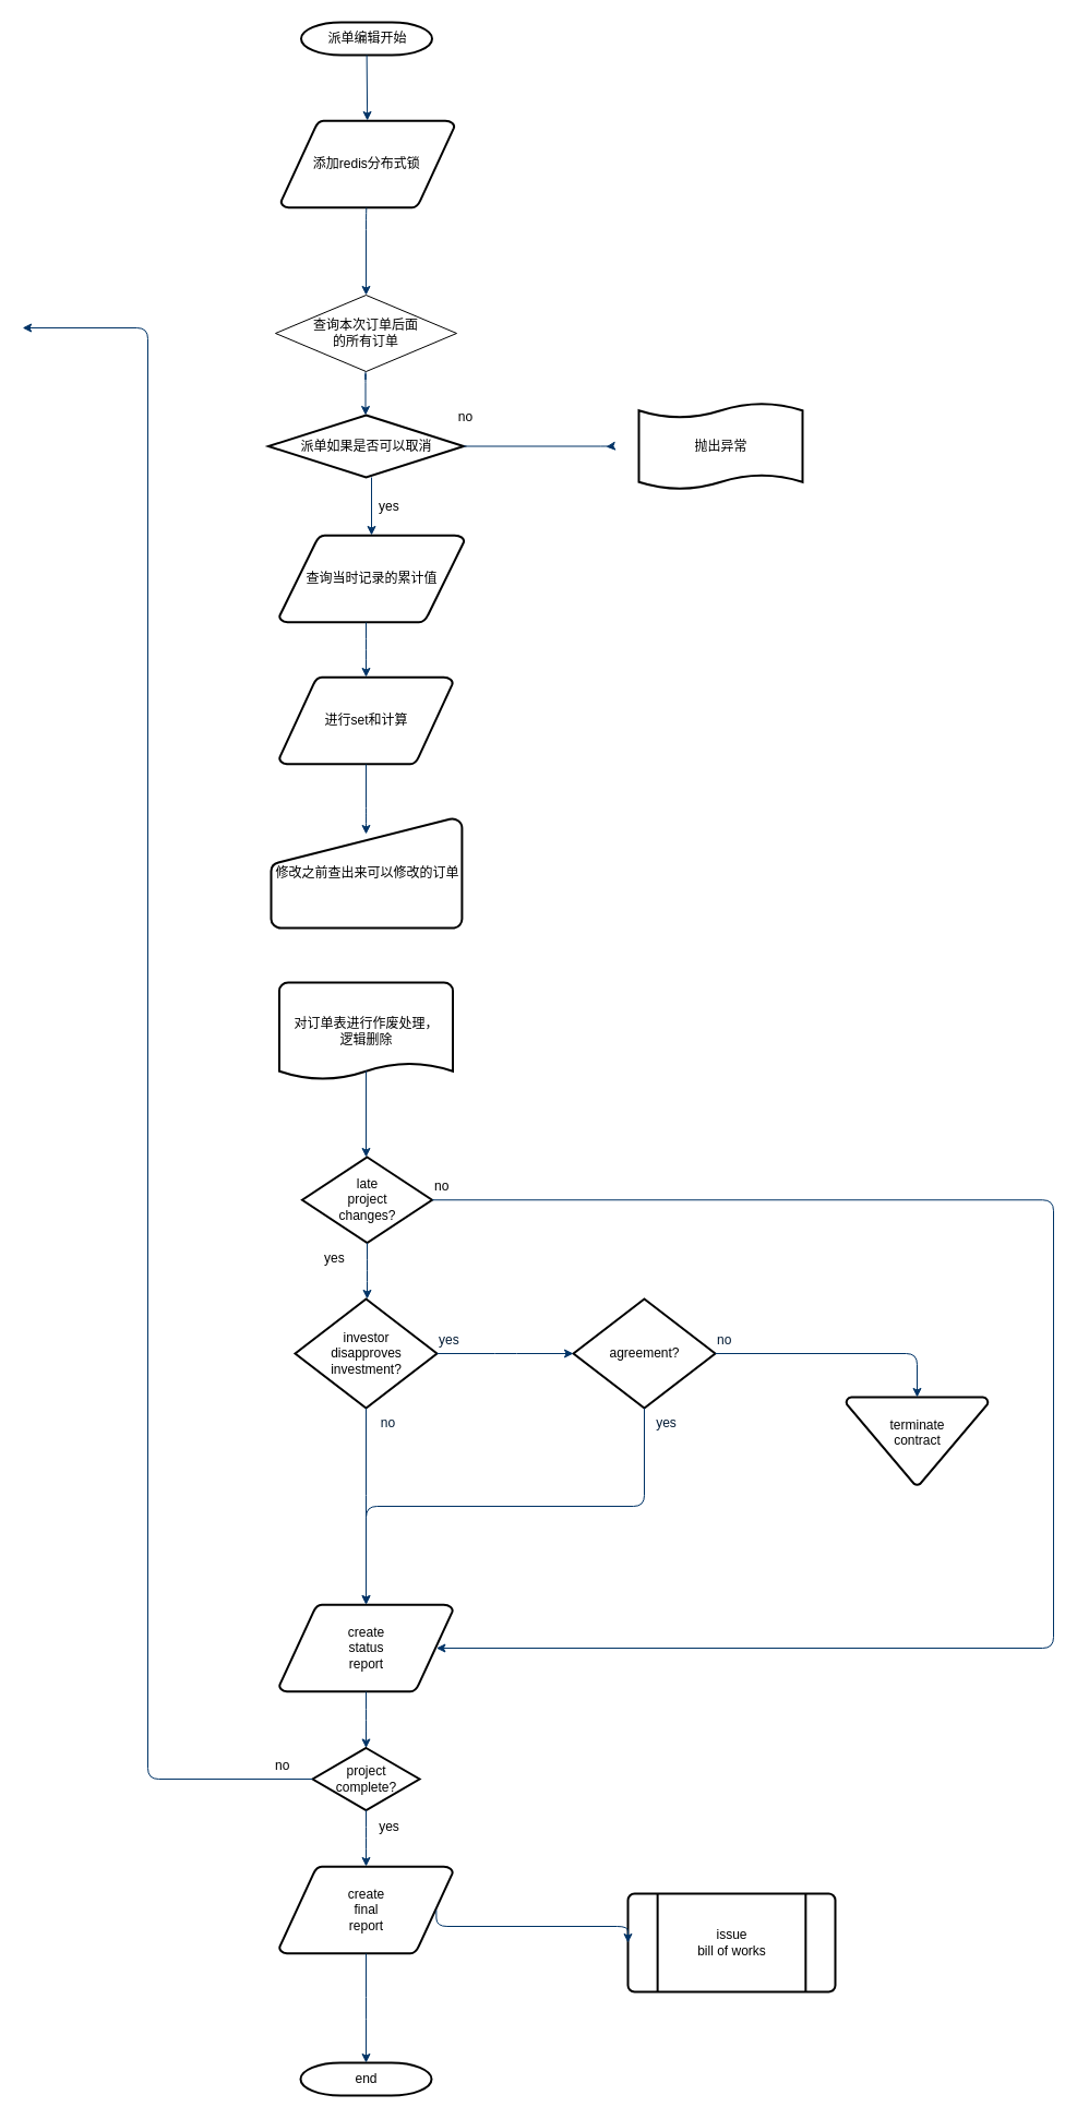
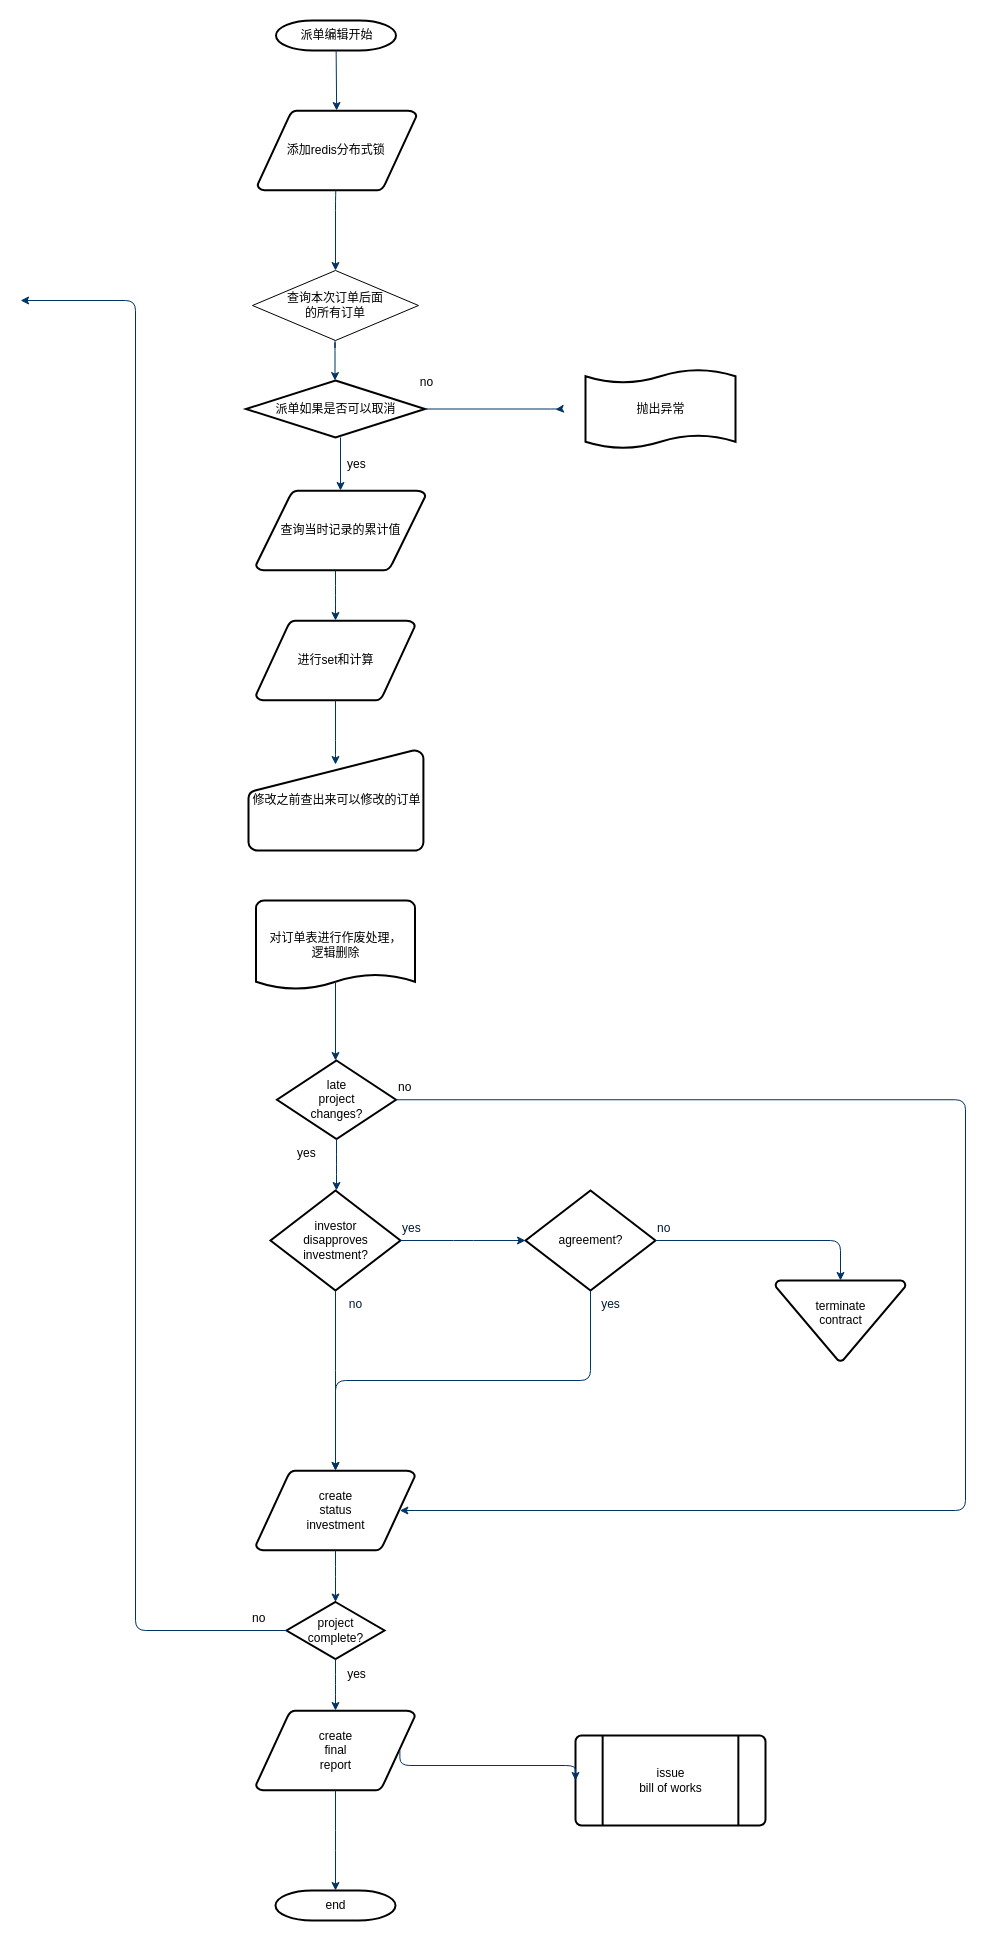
  <mxCell id="0" />
  <mxCell id="1" parent="0" />
  <mxCell id="2" value="派单编辑开始" style="shape=mxgraph.flowchart.terminator;strokeWidth=2;gradientColor=none;gradientDirection=north;fontStyle=0;html=1;" parent="1" vertex="1"><mxGeometry x="275.5" y="20" width="120" height="30" as="geometry" /></mxCell>
  <mxCell id="3" value="添加redis分布式锁&amp;nbsp;" style="shape=mxgraph.flowchart.data;strokeWidth=2;gradientColor=none;gradientDirection=north;fontStyle=0;html=1;" parent="1" vertex="1"><mxGeometry x="257" y="110" width="159" height="80" as="geometry" /></mxCell>
  <mxCell id="4" value="查询当时记录的累计值" style="shape=mxgraph.flowchart.data;strokeWidth=2;gradientColor=none;gradientDirection=north;fontStyle=0;html=1;" parent="1" vertex="1"><mxGeometry x="255.5" y="490" width="169.5" height="80" as="geometry" /></mxCell>
  <mxCell id="5" value="派单如果是否可以取消&lt;br&gt;" style="shape=mxgraph.flowchart.decision;strokeWidth=2;gradientColor=none;gradientDirection=north;fontStyle=0;html=1;" parent="1" vertex="1"><mxGeometry x="245.5" y="380" width="179" height="57" as="geometry" /></mxCell>
  <mxCell id="6" style="fontStyle=1;strokeColor=#003366;strokeWidth=1;html=1;" parent="1" source="2" target="3" edge="1"><mxGeometry relative="1" as="geometry" /></mxCell>
  <mxCell id="7" style="fontStyle=1;strokeColor=#003366;strokeWidth=1;html=1;" parent="1" source="3" target="48" edge="1"><mxGeometry relative="1" as="geometry"><Array as="points"><mxPoint x="335" y="200" /></Array></mxGeometry></mxCell>
  <mxCell id="8" style="fontStyle=1;strokeColor=#003366;strokeWidth=1;html=1;" parent="1" edge="1"><mxGeometry relative="1" as="geometry"><mxPoint x="334.5" y="340" as="sourcePoint" /><mxPoint x="334.5" y="380" as="targetPoint" /><Array as="points"><mxPoint x="334.5" y="350" /><mxPoint x="334.5" y="340" /></Array></mxGeometry></mxCell>
  <mxCell id="9" value="" style="edgeStyle=elbowEdgeStyle;elbow=horizontal;exitX=1;exitY=0.5;exitPerimeter=0;fontStyle=1;strokeColor=#003366;strokeWidth=1;html=1;" parent="1" source="5" edge="1"><mxGeometry x="381" y="28.5" width="100" height="100" as="geometry"><mxPoint x="765" y="427" as="sourcePoint" /><mxPoint x="555" y="409" as="targetPoint" /><Array as="points"><mxPoint x="560" y="380" /></Array></mxGeometry></mxCell>
  <mxCell id="10" value="yes" style="text;fontStyle=0;html=1;strokeColor=none;gradientColor=none;fillColor=none;strokeWidth=2;" parent="1" vertex="1"><mxGeometry x="345" y="450" width="40" height="26" as="geometry" /></mxCell>
  <mxCell id="11" value="" style="edgeStyle=elbowEdgeStyle;elbow=horizontal;fontColor=#001933;fontStyle=1;strokeColor=#003366;strokeWidth=1;html=1;" parent="1" source="5" target="4" edge="1"><mxGeometry width="100" height="100" as="geometry"><mxPoint y="80" as="sourcePoint" x="15" /><mxPoint x="115" as="targetPoint" y="-20" /></mxGeometry></mxCell>
  <mxCell id="12" value="进行set和计算" style="shape=mxgraph.flowchart.data;strokeWidth=2;gradientColor=none;gradientDirection=north;fontStyle=0;html=1;" parent="1" vertex="1"><mxGeometry x="255.5" y="620" width="159" height="80" as="geometry" /></mxCell>
  <mxCell id="13" value="no" style="text;fontStyle=0;html=1;strokeColor=none;gradientColor=none;fillColor=none;strokeWidth=2;align=center;" parent="1" vertex="1"><mxGeometry x="406" y="368" width="40" height="26" as="geometry" /></mxCell>
  <mxCell id="14" value="" style="edgeStyle=elbowEdgeStyle;elbow=horizontal;fontStyle=1;strokeColor=#003366;strokeWidth=1;html=1;" parent="1" source="4" target="12" edge="1"><mxGeometry width="100" height="100" as="geometry"><mxPoint y="80" as="sourcePoint" x="15" /><mxPoint x="115" as="targetPoint" y="-20" /></mxGeometry></mxCell>
  <mxCell id="15" value="修改之前查出来可以修改的订单" style="shape=mxgraph.flowchart.manual_input;strokeWidth=2;gradientColor=none;gradientDirection=north;fontStyle=0;html=1;" parent="1" vertex="1"><mxGeometry x="248" y="750" width="175" height="100" as="geometry" /></mxCell>
  <mxCell id="16" value="" style="edgeStyle=elbowEdgeStyle;elbow=horizontal;fontStyle=1;strokeColor=#003366;strokeWidth=1;html=1;" parent="1" source="12" edge="1"><mxGeometry width="100" height="100" as="geometry"><mxPoint y="80" as="sourcePoint" x="15" /><mxPoint x="335" y="764" as="targetPoint" /><Array as="points"><mxPoint x="335" y="750" /></Array></mxGeometry></mxCell>
  <mxCell id="17" value="对订单表进行作废处理，&lt;br&gt;逻辑删除" style="shape=mxgraph.flowchart.document;strokeWidth=2;gradientColor=none;gradientDirection=north;fontStyle=0;html=1;" parent="1" vertex="1"><mxGeometry x="255.5" y="900" width="159" height="90" as="geometry" /></mxCell>
  <mxCell id="18" value="late&#10;project&#10;changes?" style="shape=mxgraph.flowchart.decision;strokeWidth=2;gradientColor=none;gradientDirection=north;fontStyle=0;html=1;" parent="1" vertex="1"><mxGeometry x="276.5" y="1060" width="119" height="78.5" as="geometry" /></mxCell>
  <mxCell id="19" value="" style="edgeStyle=elbowEdgeStyle;elbow=horizontal;exitX=0.5;exitY=0.9;exitPerimeter=0;fontStyle=1;strokeColor=#003366;strokeWidth=1;html=1;" parent="1" source="17" target="18" edge="1"><mxGeometry width="100" height="100" as="geometry"><mxPoint y="80" as="sourcePoint" x="15" /><mxPoint x="115" as="targetPoint" y="-20" /></mxGeometry></mxCell>
  <mxCell id="20" value="yes" style="text;fontStyle=0;html=1;strokeColor=none;gradientColor=none;fillColor=none;strokeWidth=2;" parent="1" vertex="1"><mxGeometry x="295" y="1138.5" width="40" height="26" as="geometry" /></mxCell>
  <mxCell id="21" value="investor&#10;disapproves&#10; investment?" style="shape=mxgraph.flowchart.decision;strokeWidth=2;gradientColor=none;gradientDirection=north;fontStyle=0;html=1;" parent="1" vertex="1"><mxGeometry x="270" y="1190" width="130" height="100" as="geometry" /></mxCell>
  <mxCell id="22" value="agreement?" style="shape=mxgraph.flowchart.decision;strokeWidth=2;gradientColor=none;gradientDirection=north;fontStyle=0;html=1;" parent="1" vertex="1"><mxGeometry x="525" y="1190" width="130" height="100" as="geometry" /></mxCell>
  <mxCell id="23" value="" style="edgeStyle=elbowEdgeStyle;elbow=horizontal;exitX=0.5;exitY=1;exitPerimeter=0;fontStyle=1;strokeColor=#003366;strokeWidth=1;html=1;" parent="1" source="18" target="21" edge="1"><mxGeometry width="100" height="100" as="geometry"><mxPoint y="80" as="sourcePoint" x="15" /><mxPoint x="115" as="targetPoint" y="-20" /></mxGeometry></mxCell>
  <mxCell id="24" value="" style="edgeStyle=elbowEdgeStyle;elbow=horizontal;exitX=1;exitY=0.5;exitPerimeter=0;entryX=0;entryY=0.5;entryPerimeter=0;fontStyle=1;strokeColor=#003366;strokeWidth=1;html=1;" parent="1" source="21" target="22" edge="1"><mxGeometry width="100" height="100" as="geometry"><mxPoint y="80" as="sourcePoint" x="15" /><mxPoint x="115" as="targetPoint" y="-20" /></mxGeometry></mxCell>
  <mxCell id="25" value="terminate&#10;contract&#10;" style="shape=mxgraph.flowchart.merge_or_storage;strokeWidth=2;gradientColor=none;gradientDirection=north;fontStyle=0;html=1;" parent="1" vertex="1"><mxGeometry x="775" y="1280" width="130" height="80.5" as="geometry" /></mxCell>
  <mxCell id="26" value="" style="edgeStyle=elbowEdgeStyle;elbow=vertical;exitX=1;exitY=0.5;exitPerimeter=0;entryX=0.5;entryY=0;entryPerimeter=0;fontStyle=1;strokeColor=#003366;strokeWidth=1;html=1;" parent="1" source="22" target="25" edge="1"><mxGeometry width="100" height="100" as="geometry"><mxPoint y="80" as="sourcePoint" x="15" /><mxPoint x="115" as="targetPoint" y="-20" /><Array as="points"><mxPoint x="755" y="1240" /></Array></mxGeometry></mxCell>
- <mxCell id="27" value="create&#10;status&#10;report" style="shape=mxgraph.flowchart.data;strokeWidth=2;gradientColor=none;gradientDirection=north;fontStyle=0;html=1;" parent="1" vertex="1"><mxGeometry x="255.5" y="1470" width="159" height="80" as="geometry" /></mxCell>
+ <mxCell id="27" value="create&#10;status&#10;investment" style="shape=mxgraph.flowchart.data;strokeWidth=2;gradientColor=none;gradientDirection=north;fontStyle=0;html=1;" parent="1" vertex="1"><mxGeometry x="255.5" y="1470" width="159" height="80" as="geometry" /></mxCell>
  <mxCell id="28" value="" style="edgeStyle=elbowEdgeStyle;elbow=vertical;exitX=0.5;exitY=1;exitPerimeter=0;fontColor=#001933;fontStyle=1;strokeColor=#003366;strokeWidth=1;html=1;" parent="1" source="21" target="27" edge="1"><mxGeometry width="100" height="100" as="geometry"><mxPoint y="80" as="sourcePoint" x="15" /><mxPoint x="115" as="targetPoint" y="-20" /></mxGeometry></mxCell>
  <mxCell id="29" value="" style="edgeStyle=elbowEdgeStyle;elbow=vertical;exitX=0.5;exitY=1;exitPerimeter=0;entryX=0.5;entryY=0;entryPerimeter=0;fontStyle=1;strokeColor=#003366;strokeWidth=1;html=1;" parent="1" source="22" target="27" edge="1"><mxGeometry width="100" height="100" as="geometry"><mxPoint y="80" as="sourcePoint" x="15" /><mxPoint x="115" as="targetPoint" y="-20" /></mxGeometry></mxCell>
  <mxCell id="30" value="project&#10;complete?" style="shape=mxgraph.flowchart.decision;strokeWidth=2;gradientColor=none;gradientDirection=north;fontStyle=0;html=1;" parent="1" vertex="1"><mxGeometry x="286" y="1601.5" width="98" height="57" as="geometry" /></mxCell>
  <mxCell id="31" value="create&#10;final&#10;report" style="shape=mxgraph.flowchart.data;strokeWidth=2;gradientColor=none;gradientDirection=north;fontStyle=0;html=1;" parent="1" vertex="1"><mxGeometry x="255.5" y="1710" width="159" height="80" as="geometry" /></mxCell>
  <mxCell id="32" value="issue&#10;bill of works" style="shape=mxgraph.flowchart.predefined_process;strokeWidth=2;gradientColor=none;gradientDirection=north;fontStyle=0;html=1;" parent="1" vertex="1"><mxGeometry x="575" y="1735" width="190" height="90" as="geometry" /></mxCell>
  <mxCell id="33" value="end" style="shape=mxgraph.flowchart.terminator;strokeWidth=2;gradientColor=none;gradientDirection=north;fontStyle=0;html=1;" parent="1" vertex="1"><mxGeometry x="275" y="1890" width="120" height="30" as="geometry" /></mxCell>
  <mxCell id="34" value="" style="edgeStyle=elbowEdgeStyle;elbow=vertical;exitX=0.5;exitY=1;exitPerimeter=0;entryX=0.5;entryY=0;entryPerimeter=0;fontStyle=1;strokeColor=#003366;strokeWidth=1;html=1;" parent="1" source="27" target="30" edge="1"><mxGeometry width="100" height="100" as="geometry"><mxPoint y="80" as="sourcePoint" x="15" /><mxPoint x="115" as="targetPoint" y="-20" /></mxGeometry></mxCell>
  <mxCell id="35" value="" style="edgeStyle=elbowEdgeStyle;elbow=vertical;exitX=0.5;exitY=1;exitPerimeter=0;entryX=0.5;entryY=0;entryPerimeter=0;fontStyle=1;strokeColor=#003366;strokeWidth=1;html=1;" parent="1" source="30" target="31" edge="1"><mxGeometry width="100" height="100" as="geometry"><mxPoint y="80" as="sourcePoint" x="15" /><mxPoint x="115" as="targetPoint" y="-20" /></mxGeometry></mxCell>
  <mxCell id="36" value="" style="edgeStyle=elbowEdgeStyle;elbow=vertical;exitX=0.5;exitY=1;exitPerimeter=0;entryX=0.5;entryY=0;entryPerimeter=0;fontStyle=1;strokeColor=#003366;strokeWidth=1;html=1;" parent="1" source="31" target="33" edge="1"><mxGeometry width="100" height="100" as="geometry"><mxPoint y="80" as="sourcePoint" x="15" /><mxPoint x="115" as="targetPoint" y="-20" /></mxGeometry></mxCell>
  <mxCell id="37" value="" style="edgeStyle=elbowEdgeStyle;elbow=vertical;exitX=0.905;exitY=0.5;exitPerimeter=0;entryX=0;entryY=0.5;entryPerimeter=0;fontStyle=1;strokeColor=#003366;strokeWidth=1;html=1;" parent="1" source="31" target="32" edge="1"><mxGeometry width="100" height="100" as="geometry"><mxPoint y="80" as="sourcePoint" x="15" /><mxPoint x="115" as="targetPoint" y="-20" /></mxGeometry></mxCell>
  <mxCell id="38" value="" style="edgeStyle=elbowEdgeStyle;elbow=horizontal;exitX=1;exitY=0.5;exitPerimeter=0;entryX=0.905;entryY=0.5;entryPerimeter=0;fontStyle=1;strokeColor=#003366;strokeWidth=1;html=1;" parent="1" source="18" target="27" edge="1"><mxGeometry width="100" height="100" as="geometry"><mxPoint y="80" as="sourcePoint" x="15" /><mxPoint x="115" as="targetPoint" y="-20" /><Array as="points"><mxPoint x="965" y="1300" /></Array></mxGeometry></mxCell>
  <mxCell id="39" value="no" style="text;fontStyle=0;html=1;strokeColor=none;gradientColor=none;fillColor=none;strokeWidth=2;" parent="1" vertex="1"><mxGeometry x="395.5" y="1073.25" width="40" height="26" as="geometry" /></mxCell>
  <mxCell id="40" value="yes" style="text;fontColor=#001933;fontStyle=0;html=1;strokeColor=none;gradientColor=none;fillColor=none;strokeWidth=2;" parent="1" vertex="1"><mxGeometry x="400" y="1214" width="40" height="26" as="geometry" /></mxCell>
  <mxCell id="41" value="no" style="text;fontColor=#001933;fontStyle=0;html=1;strokeColor=none;gradientColor=none;fillColor=none;strokeWidth=2;align=center;" parent="1" vertex="1"><mxGeometry x="335" y="1290" width="40" height="26" as="geometry" /></mxCell>
  <mxCell id="42" value="yes" style="text;fontColor=#001933;fontStyle=0;html=1;strokeColor=none;gradientColor=none;fillColor=none;strokeWidth=2;align=center;" parent="1" vertex="1"><mxGeometry x="590" y="1290" width="40" height="26" as="geometry" /></mxCell>
  <mxCell id="43" value="no" style="text;fontColor=#001933;fontStyle=0;html=1;strokeColor=none;gradientColor=none;fillColor=none;strokeWidth=2;" parent="1" vertex="1"><mxGeometry x="655" y="1214" width="40" height="26" as="geometry" /></mxCell>
  <mxCell id="44" value="抛出异常" style="shape=mxgraph.flowchart.paper_tape;strokeWidth=2;gradientColor=none;gradientDirection=north;fontStyle=0;html=1;" parent="1" vertex="1"><mxGeometry x="585" y="368" width="150" height="81" as="geometry" /></mxCell>
  <mxCell id="45" value="yes" style="text;fontStyle=0;html=1;strokeColor=none;gradientColor=none;fillColor=none;strokeWidth=2;align=center;" parent="1" vertex="1"><mxGeometry x="336" y="1660" width="40" height="26" as="geometry" /></mxCell>
  <mxCell id="46" value="" style="edgeStyle=elbowEdgeStyle;elbow=horizontal;exitX=0;exitY=0.5;exitPerimeter=0;entryX=0.095;entryY=0.5;entryPerimeter=0;fontStyle=1;strokeColor=#003366;strokeWidth=1;html=1;" parent="1" source="30" edge="1"><mxGeometry width="100" height="100" as="geometry"><mxPoint y="80" as="sourcePoint" x="15" /><mxPoint x="20.105" y="300" as="targetPoint" /><Array as="points"><mxPoint x="135" y="950" /></Array></mxGeometry></mxCell>
  <mxCell id="47" value="no" style="text;fontStyle=0;html=1;strokeColor=none;gradientColor=none;fillColor=none;strokeWidth=2;" parent="1" vertex="1"><mxGeometry x="250" y="1604" width="40" height="26" as="geometry" /></mxCell>
  <mxCell id="48" value="查询本次订单后面&lt;br&gt;的所有订单" style="rhombus;whiteSpace=wrap;html=1;direction=south;" vertex="1" parent="1"><mxGeometry x="252" y="270" width="166" height="70" as="geometry" /></mxCell>
